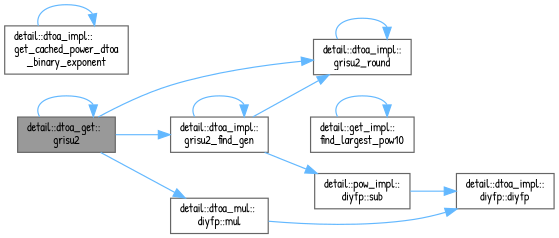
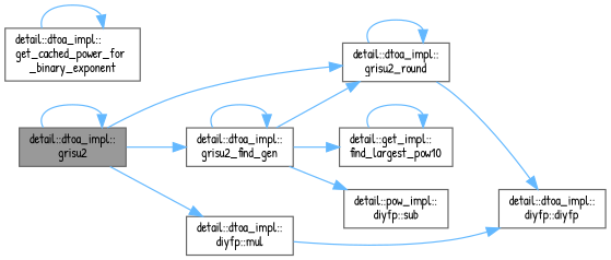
  digraph {
    fontname="Patrick Hand"
    rankdir=LR
    node [color=grey40 fillcolor=white fontname="Patrick Hand" fontsize=10 shape=box style=filled]
    edge [color=steelblue1 fontname="Patrick Hand" fontsize=10 labelfontname=Helvetica labelfontsize=10 style=solid]
-   n1 [color=gray40 fillcolor=grey60 fontcolor=black height=0.2 label="detail::dtoa_get::\lgrisu2" width=0.4]
+   n1 [color=gray40 fillcolor=grey60 fontcolor=black height=0.2 label="detail::dtoa_impl::\lgrisu2" width=0.4]
    n2 [height=0.2 label="detail::dtoa_impl::\lgrisu2_find_gen" width=0.4]
-   n3 [height=0.2 label="detail::dtoa_mul::\ldiyfp::mul" width=0.4]
+   n3 [height=0.2 label="detail::dtoa_impl::\ldiyfp::mul" width=0.4]
    n4 [height=0.2 label="detail::dtoa_impl::\lgrisu2_round" width=0.4]
-   n5 [height=0.2 label="detail::dtoa_impl::\lget_cached_power_dtoa\l_binary_exponent" width=0.4]
+   n5 [height=0.2 label="detail::dtoa_impl::\lget_cached_power_for\l_binary_exponent" width=0.4]
    n6 [height=0.2 label="detail::get_impl::\lfind_largest_pow10" width=0.4]
    n7 [height=0.2 label="detail::pow_impl::\ldiyfp::sub" width=0.4]
    n8 [height=0.2 label="detail::dtoa_impl::\ldiyfp::diyfp" width=0.4]
    n1 -> n1
    n1 -> n2
    n1 -> n3
    n1 -> n4
    n2 -> n2
    n2 -> n4
+   n2 -> n6
    n2 -> n7
    n3 -> n8
    n4 -> n4
    n5 -> n5
    n6 -> n6
-   n7 -> n8
+   n4 -> n8
  }
